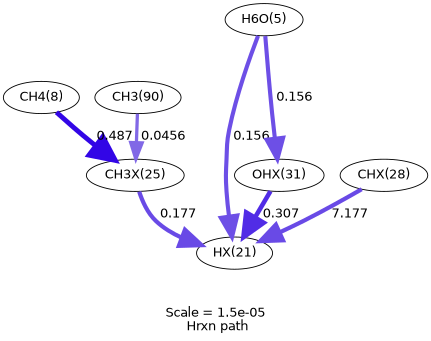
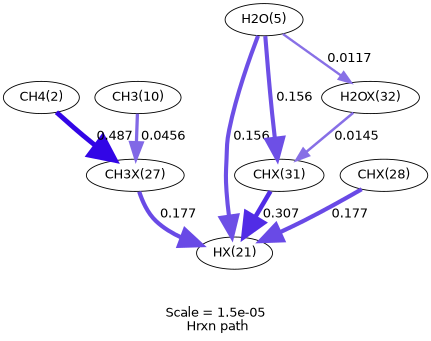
  digraph {
    fontname=Helvetica
    label="Scale = 1.5e-05\l Hrxn path"
    node [fontname=Helvetica]
    edge [arrowsize=2.35 color="0.7, 0.677, 0.9" fontname=Helvetica penwidth=4.69]
    n1 [label="HX(21)"]
-   n2 [label="CH4(8)"]
-   n3 [label="CH3X(25)"]
-   n4 [label="OHX(31)"]
+   n2 [label="CH4(2)"]
+   n3 [label="CH3X(27)"]
+   n4 [label="CHX(31)"]
    n5 [label="CHX(28)"]
-   n6 [label="H6O(5)"]
-   n8 [label="CH3(90)"]
+   n6 [label="H2O(5)"]
+   n7 [label="H2OX(32)"]
+   n8 [label="CH3(10)"]
    n2 -> n3 [arrowsize=2.72 color="0.7, 0.977, 0.9" label=" 0.487" penwidth=5.44]
    n3 -> n1 [label=" 0.177"]
    n4 -> n1 [arrowsize=2.55 color="0.7, 0.807, 0.9" label=" 0.307" penwidth=5.11]
-   n5 -> n1 [label=" 7.177"]
+   n5 -> n1 [label=" 0.177"]
    n6 -> n1 [arrowsize=2.3 color="0.7, 0.656, 0.9" label=" 0.156" penwidth=4.6]
    n6 -> n4 [arrowsize=2.3 color="0.7, 0.656, 0.9" label=" 0.156" penwidth=4.6]
+   n6 -> n7 [arrowsize=1.32 color="0.7, 0.512, 0.9" label=" 0.0117" penwidth=2.64]
+   n7 -> n4 [arrowsize=1.4 color="0.7, 0.515, 0.9" label=" 0.0145" penwidth=2.8]
    n8 -> n3 [arrowsize=1.83 color="0.7, 0.546, 0.9" label=" 0.0456" penwidth=3.67]
  }
